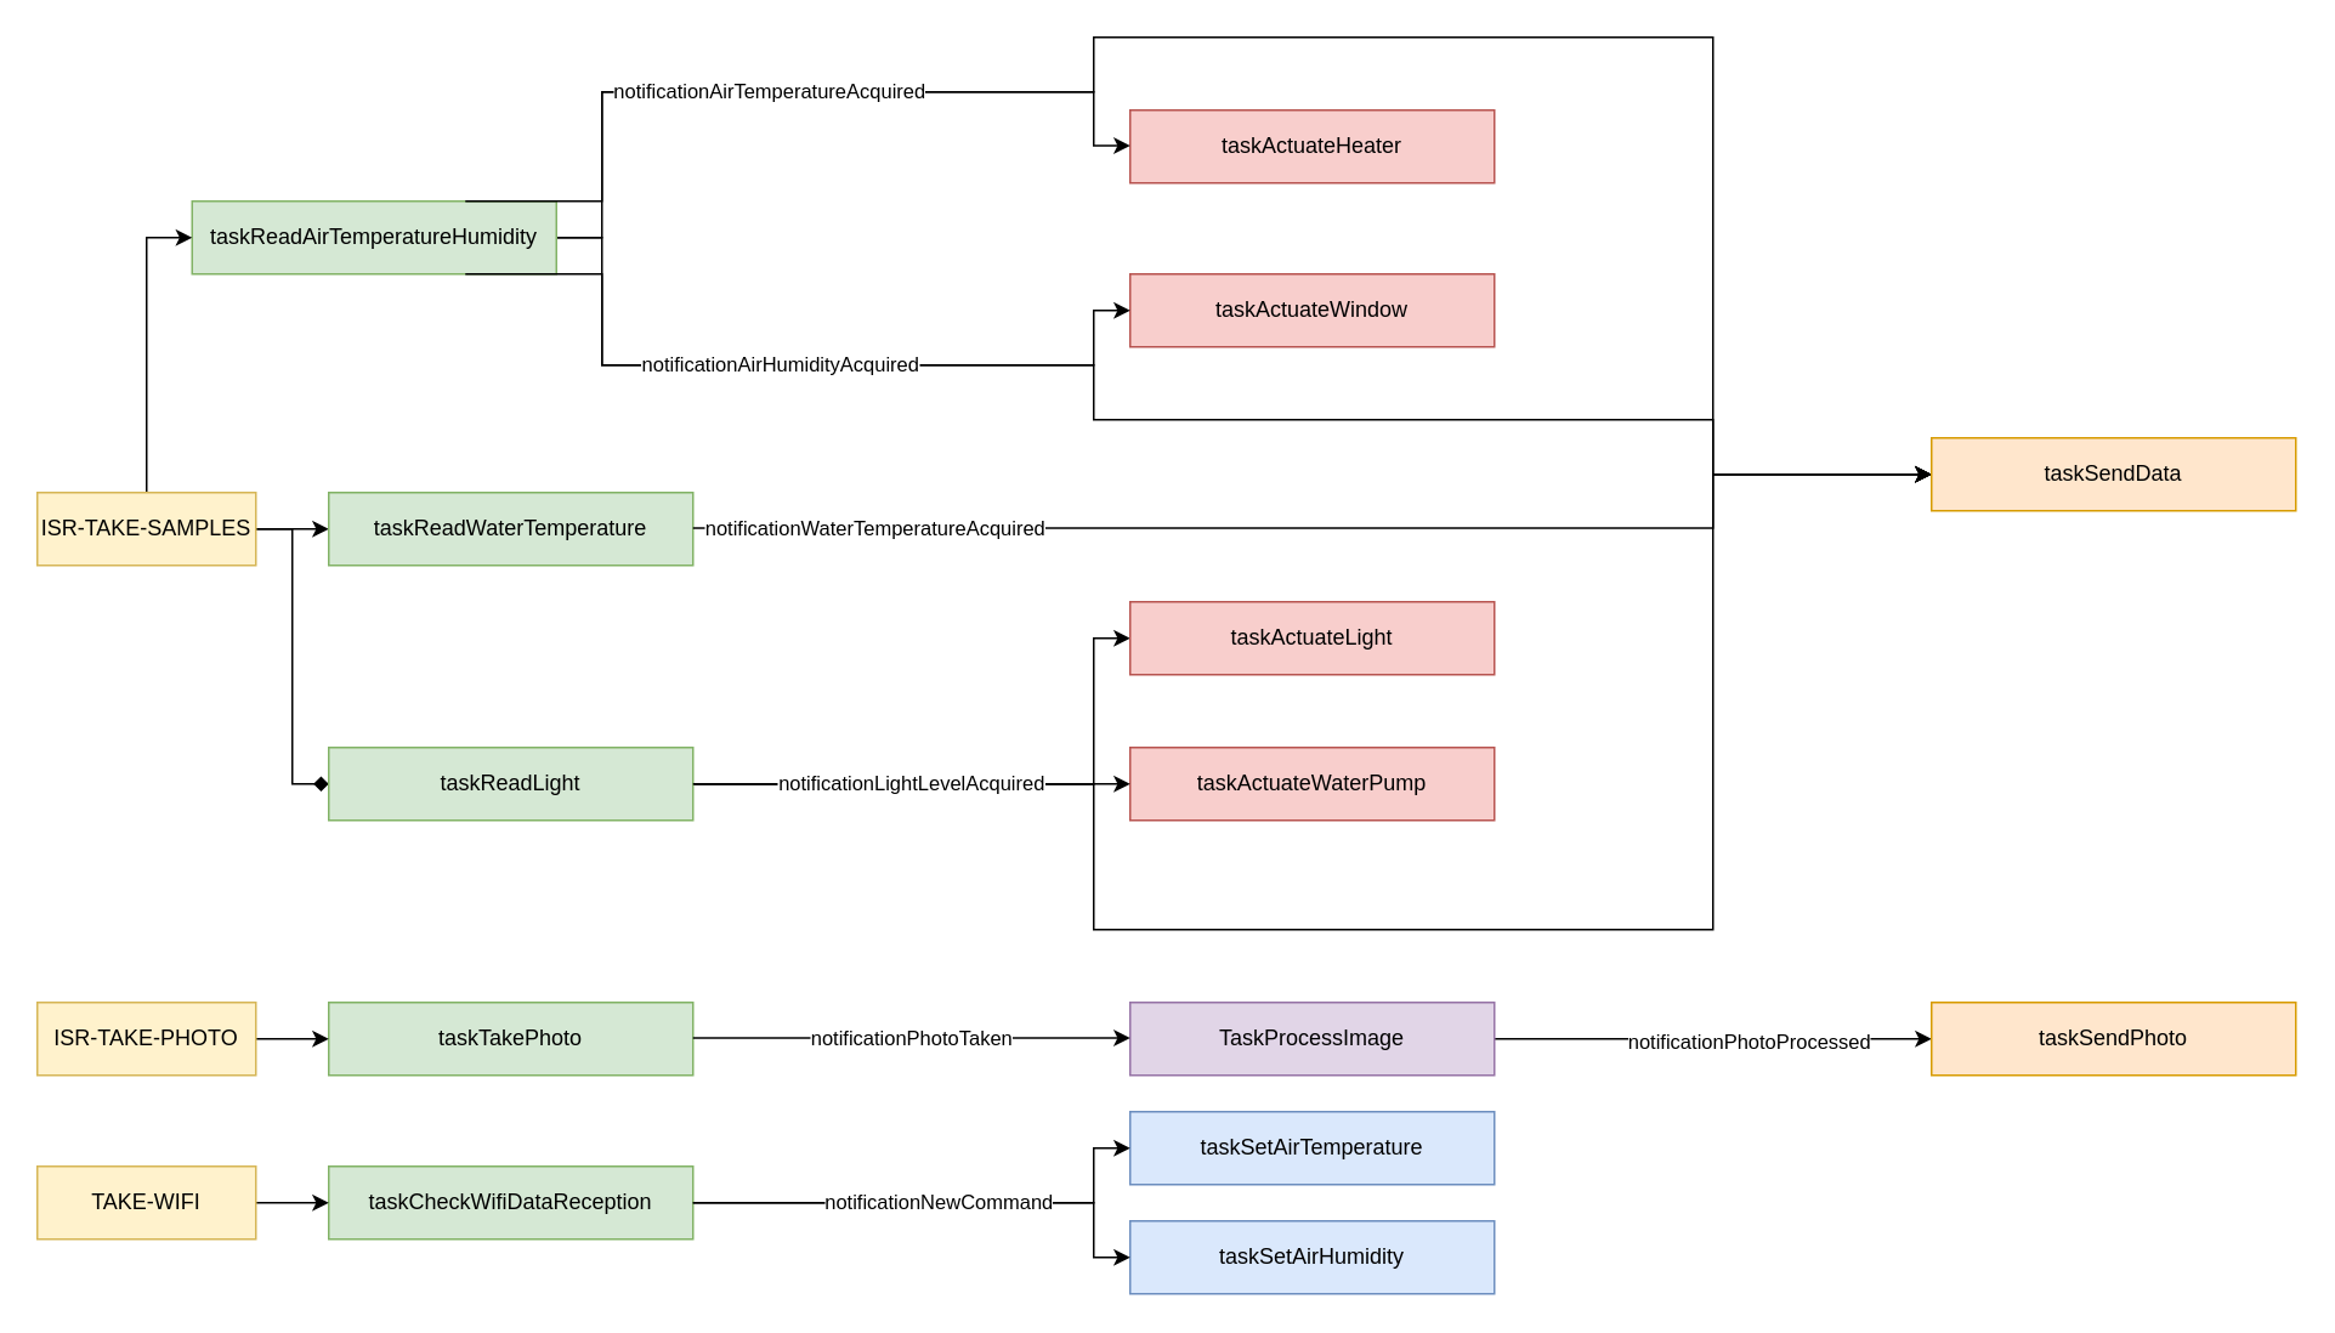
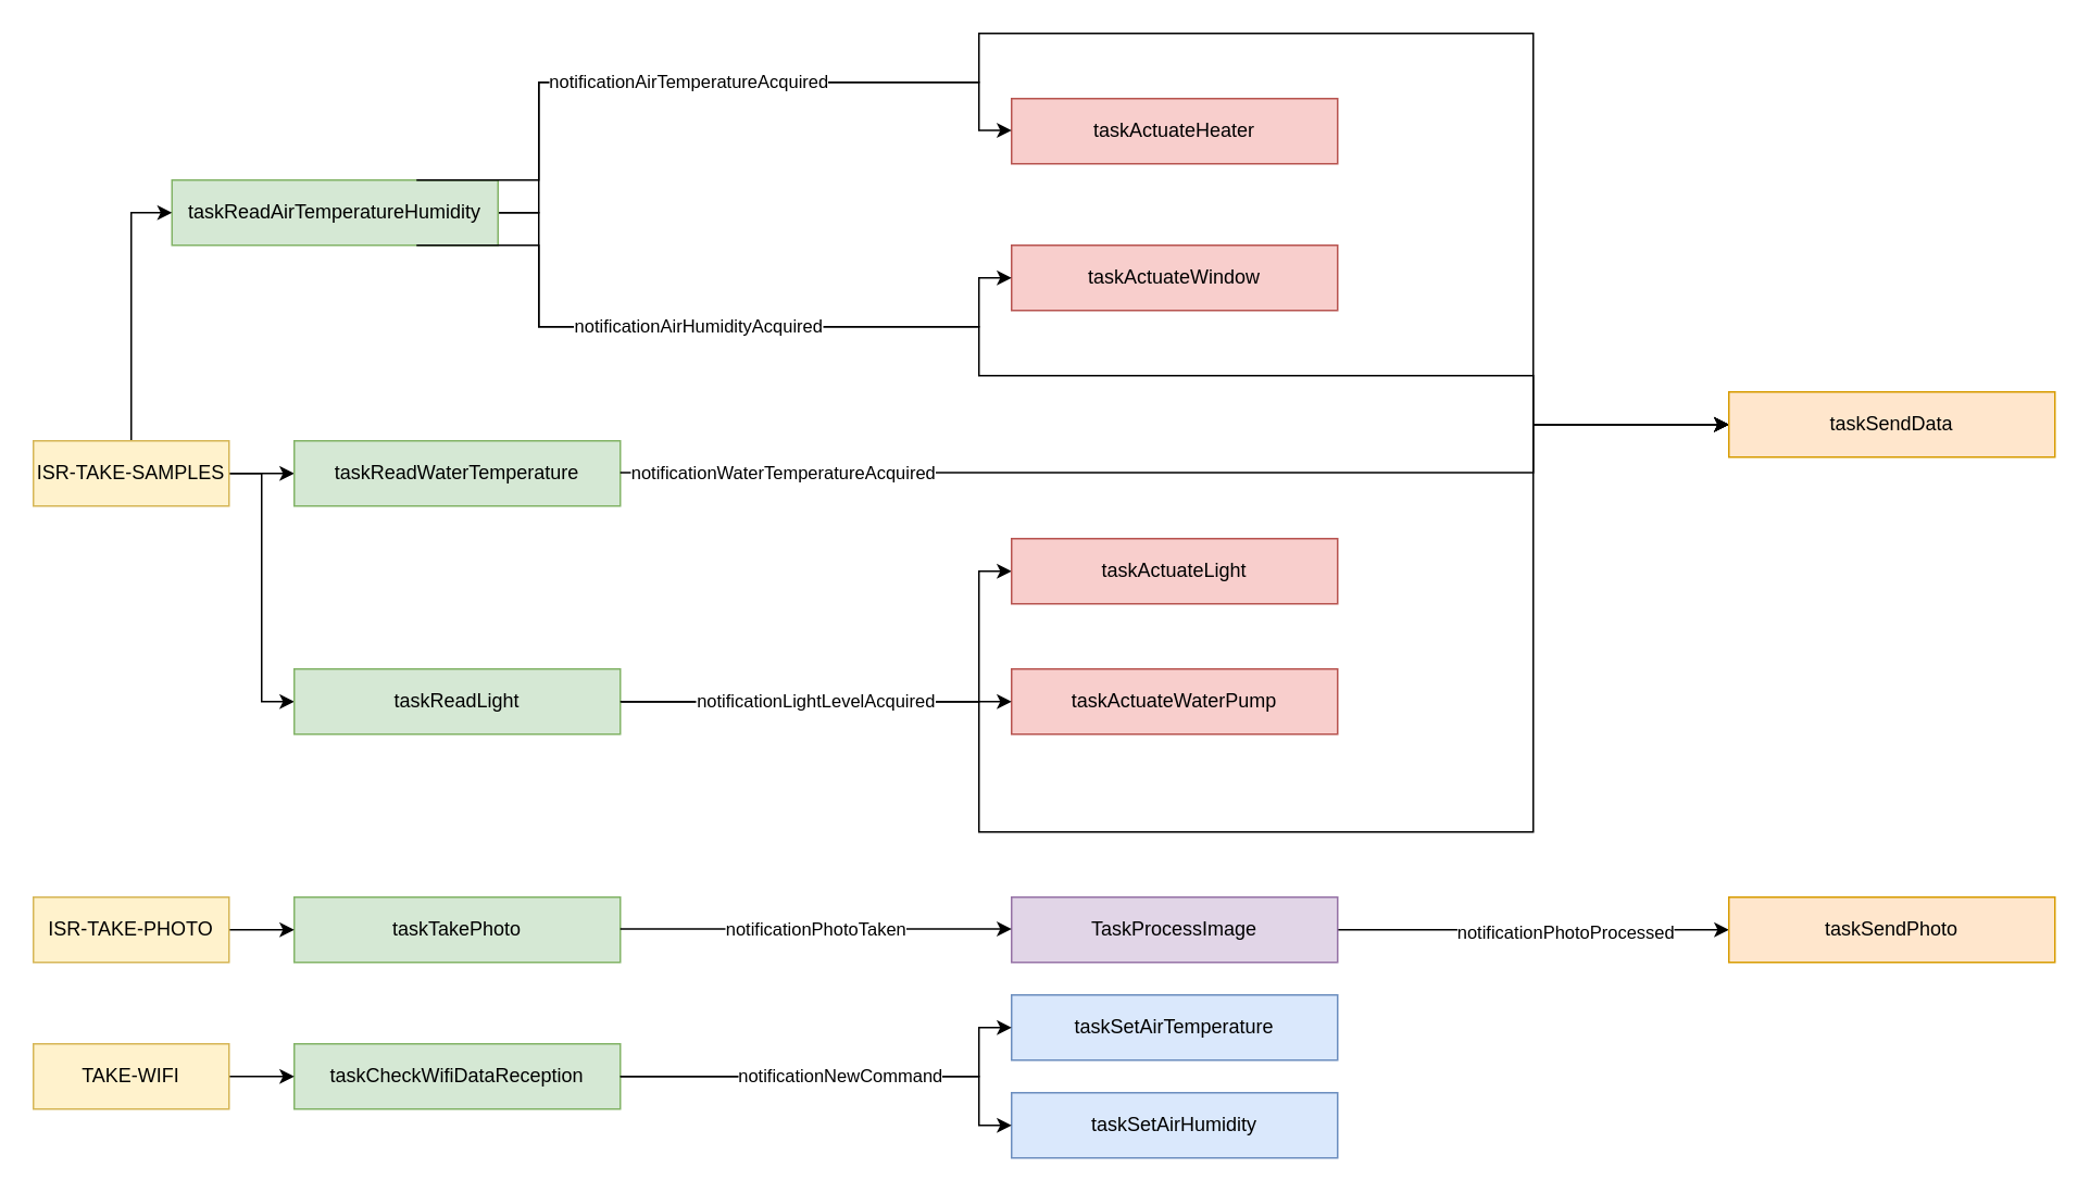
  <mxCell id="0" />
  <mxCell id="1" parent="0" />
  <mxCell id="2" style="edgeStyle=orthogonalEdgeStyle;rounded=0;orthogonalLoop=1;jettySize=auto;html=1;entryX=0;entryY=0.5;entryDx=0;entryDy=0;" parent="1" source="4" target="36" edge="1"><mxGeometry relative="1" as="geometry"><Array as="points"><mxPoint x="330" y="50" /><mxPoint x="600" y="50" /><mxPoint x="600" y="20" /><mxPoint x="940" y="20" /><mxPoint x="940" y="260" /></Array><mxPoint x="620" y="20" as="targetPoint" /></mxGeometry></mxCell>
  <mxCell id="3" style="edgeStyle=orthogonalEdgeStyle;rounded=0;orthogonalLoop=1;jettySize=auto;html=1;entryX=0;entryY=0.5;entryDx=0;entryDy=0;" parent="1" source="4" target="36" edge="1"><mxGeometry relative="1" as="geometry"><Array as="points"><mxPoint x="330" y="200" /><mxPoint x="600" y="200" /><mxPoint x="600" y="230" /><mxPoint x="940" y="230" /><mxPoint x="940" y="260" /></Array><mxPoint x="620" y="230" as="targetPoint" /></mxGeometry></mxCell>
  <mxCell id="4" value="taskReadAirTemperatureHumidity" style="rounded=0;whiteSpace=wrap;html=1;fillColor=#d5e8d4;strokeColor=#82b366;" parent="1" vertex="1"><mxGeometry x="105" y="110" width="200" height="40" as="geometry" /></mxCell>
  <mxCell id="5" style="edgeStyle=orthogonalEdgeStyle;rounded=0;orthogonalLoop=1;jettySize=auto;html=1;entryX=0;entryY=0.5;entryDx=0;entryDy=0;" parent="1" source="8" target="4" edge="1"><mxGeometry relative="1" as="geometry" /></mxCell>
  <mxCell id="6" style="edgeStyle=orthogonalEdgeStyle;rounded=0;orthogonalLoop=1;jettySize=auto;html=1;entryX=0;entryY=0.5;entryDx=0;entryDy=0;" parent="1" source="8" target="9" edge="1"><mxGeometry relative="1" as="geometry" /></mxCell>
- <mxCell id="7" style="edgeStyle=orthogonalEdgeStyle;rounded=0;orthogonalLoop=1;jettySize=auto;html=1;entryX=0;entryY=0.5;entryDx=0;entryDy=0;endArrow=diamond;" parent="1" source="8" target="12" edge="1"><mxGeometry relative="1" as="geometry" /></mxCell>
+ <mxCell id="7" style="edgeStyle=orthogonalEdgeStyle;rounded=0;orthogonalLoop=1;jettySize=auto;html=1;entryX=0;entryY=0.5;entryDx=0;entryDy=0;" parent="1" source="8" target="12" edge="1"><mxGeometry relative="1" as="geometry" /></mxCell>
  <mxCell id="8" value="ISR-TAKE-SAMPLES" style="rounded=0;whiteSpace=wrap;html=1;fillColor=#fff2cc;strokeColor=#d6b656;" parent="1" vertex="1"><mxGeometry x="20" y="270" width="120" height="40" as="geometry" /></mxCell>
  <mxCell id="9" value="taskReadWaterTemperature" style="rounded=0;whiteSpace=wrap;html=1;fillColor=#d5e8d4;strokeColor=#82b366;" parent="1" vertex="1"><mxGeometry x="180" y="270" width="200" height="40" as="geometry" /></mxCell>
  <mxCell id="10" style="edgeStyle=orthogonalEdgeStyle;rounded=0;orthogonalLoop=1;jettySize=auto;html=1;entryX=0;entryY=0.5;entryDx=0;entryDy=0;" parent="1" source="12" target="21" edge="1"><mxGeometry relative="1" as="geometry"><Array as="points"><mxPoint x="600" y="430" /><mxPoint x="600" y="350" /></Array></mxGeometry></mxCell>
  <mxCell id="11" style="edgeStyle=orthogonalEdgeStyle;rounded=0;orthogonalLoop=1;jettySize=auto;html=1;entryX=0;entryY=0.5;entryDx=0;entryDy=0;" parent="1" source="12" target="36" edge="1"><mxGeometry relative="1" as="geometry"><Array as="points"><mxPoint x="600" y="430" /><mxPoint x="600" y="510" /><mxPoint x="940" y="510" /><mxPoint x="940" y="260" /></Array><mxPoint x="620" y="510" as="targetPoint" /></mxGeometry></mxCell>
  <mxCell id="12" value="taskReadLight" style="rounded=0;whiteSpace=wrap;html=1;fillColor=#d5e8d4;strokeColor=#82b366;" parent="1" vertex="1"><mxGeometry x="180" y="410" width="200" height="40" as="geometry" /></mxCell>
  <mxCell id="13" value="taskTakePhoto" style="rounded=0;whiteSpace=wrap;html=1;fillColor=#d5e8d4;strokeColor=#82b366;" parent="1" vertex="1"><mxGeometry x="180" y="550" width="200" height="40" as="geometry" /></mxCell>
  <mxCell id="14" style="edgeStyle=orthogonalEdgeStyle;rounded=0;orthogonalLoop=1;jettySize=auto;html=1;" parent="1" source="16" target="19" edge="1"><mxGeometry relative="1" as="geometry" /></mxCell>
  <mxCell id="15" value="notificationPhotoProcessed" style="edgeLabel;html=1;align=center;verticalAlign=middle;resizable=0;points=[];" parent="14" vertex="1" connectable="0"><mxGeometry x="0.158" y="-1" relative="1" as="geometry"><mxPoint as="offset" /></mxGeometry></mxCell>
  <mxCell id="16" value="TaskProcessImage" style="rounded=0;whiteSpace=wrap;html=1;fillColor=#e1d5e7;strokeColor=#9673a6;" parent="1" vertex="1"><mxGeometry x="620" y="550" width="200" height="40" as="geometry" /></mxCell>
  <mxCell id="17" value="taskActuateHeater" style="rounded=0;whiteSpace=wrap;html=1;fillColor=#f8cecc;strokeColor=#b85450;" parent="1" vertex="1"><mxGeometry x="620" y="60" width="200" height="40" as="geometry" /></mxCell>
  <mxCell id="18" value="taskActuateWindow" style="rounded=0;whiteSpace=wrap;html=1;fillColor=#f8cecc;strokeColor=#b85450;" parent="1" vertex="1"><mxGeometry x="620" y="150" width="200" height="40" as="geometry" /></mxCell>
  <mxCell id="19" value="taskSendPhoto" style="rounded=0;whiteSpace=wrap;html=1;fillColor=#ffe6cc;strokeColor=#d79b00;" parent="1" vertex="1"><mxGeometry x="1060" y="550" width="200" height="40" as="geometry" /></mxCell>
  <mxCell id="20" value="taskActuateWaterPump" style="rounded=0;whiteSpace=wrap;html=1;fillColor=#f8cecc;strokeColor=#b85450;" parent="1" vertex="1"><mxGeometry x="620" y="410" width="200" height="40" as="geometry" /></mxCell>
  <mxCell id="21" value="taskActuateLight" style="rounded=0;whiteSpace=wrap;html=1;fillColor=#f8cecc;strokeColor=#b85450;" parent="1" vertex="1"><mxGeometry x="620" y="330" width="200" height="40" as="geometry" /></mxCell>
  <mxCell id="22" value="taskCheckWifiDataReception" style="rounded=0;whiteSpace=wrap;html=1;fillColor=#d5e8d4;strokeColor=#82b366;" parent="1" vertex="1"><mxGeometry x="180" y="640" width="200" height="40" as="geometry" /></mxCell>
  <mxCell id="23" value="taskSetAirTemperature" style="rounded=0;whiteSpace=wrap;html=1;fillColor=#dae8fc;strokeColor=#6c8ebf;" parent="1" vertex="1"><mxGeometry x="620" y="610" width="200" height="40" as="geometry" /></mxCell>
  <mxCell id="24" value="taskSetAirHumidity" style="rounded=0;whiteSpace=wrap;html=1;fillColor=#dae8fc;strokeColor=#6c8ebf;" parent="1" vertex="1"><mxGeometry x="620" y="670" width="200" height="40" as="geometry" /></mxCell>
  <mxCell id="25" value="notificationAirHumidityAcquired" style="edgeStyle=orthogonalEdgeStyle;rounded=0;orthogonalLoop=1;jettySize=auto;html=1;exitX=0.75;exitY=1;exitDx=0;exitDy=0;entryX=0;entryY=0.5;entryDx=0;entryDy=0;" parent="1" source="4" edge="1"><mxGeometry relative="1" as="geometry"><mxPoint x="620" y="170" as="targetPoint" /><Array as="points"><mxPoint x="330" y="200" /><mxPoint x="600" y="200" /><mxPoint x="600" y="170" /></Array><mxPoint x="380" y="170" as="sourcePoint" /><mxPoint as="offset" /></mxGeometry></mxCell>
  <mxCell id="26" value="notificationWaterTemperatureAcquired" style="edgeStyle=orthogonalEdgeStyle;rounded=0;orthogonalLoop=1;jettySize=auto;html=1;entryX=0;entryY=0.5;entryDx=0;entryDy=0;" parent="1" edge="1" target="36"><mxGeometry x="-0.718" relative="1" as="geometry"><mxPoint x="620" y="290" as="targetPoint" /><Array as="points"><mxPoint x="940" y="290" /><mxPoint x="940" y="260" /></Array><mxPoint x="380" y="289.5" as="sourcePoint" /><mxPoint as="offset" /></mxGeometry></mxCell>
  <mxCell id="27" value="notificationPhotoTaken" style="edgeStyle=orthogonalEdgeStyle;rounded=0;orthogonalLoop=1;jettySize=auto;html=1;" parent="1" edge="1"><mxGeometry relative="1" as="geometry"><mxPoint x="620" y="569.5" as="targetPoint" /><Array as="points"><mxPoint x="490" y="569.5" /><mxPoint x="490" y="569.5" /></Array><mxPoint x="380" y="569.5" as="sourcePoint" /><mxPoint as="offset" /></mxGeometry></mxCell>
  <mxCell id="28" value="notificationLightLevelAcquired" style="edgeStyle=orthogonalEdgeStyle;rounded=0;orthogonalLoop=1;jettySize=auto;html=1;" parent="1" source="12" target="20" edge="1"><mxGeometry relative="1" as="geometry" /></mxCell>
  <mxCell id="29" value="notificationAirTemperatureAcquired" style="edgeStyle=orthogonalEdgeStyle;rounded=0;orthogonalLoop=1;jettySize=auto;html=1;exitX=0.75;exitY=0;exitDx=0;exitDy=0;" parent="1" source="4" edge="1"><mxGeometry relative="1" as="geometry"><mxPoint x="620" y="79.5" as="targetPoint" /><Array as="points"><mxPoint x="330" y="50" /><mxPoint x="600" y="50" /><mxPoint x="600" y="80" /></Array><mxPoint x="380" y="79.5" as="sourcePoint" /><mxPoint as="offset" /></mxGeometry></mxCell>
  <mxCell id="30" style="edgeStyle=orthogonalEdgeStyle;rounded=0;orthogonalLoop=1;jettySize=auto;html=1;" parent="1" target="23" edge="1"><mxGeometry relative="1" as="geometry"><mxPoint x="380" y="660" as="sourcePoint" /><mxPoint x="620" y="580" as="targetPoint" /><Array as="points"><mxPoint x="600" y="660" /><mxPoint x="600" y="630" /></Array></mxGeometry></mxCell>
  <mxCell id="31" value="notificationNewCommand" style="edgeStyle=orthogonalEdgeStyle;rounded=0;orthogonalLoop=1;jettySize=auto;html=1;entryX=0;entryY=0.5;entryDx=0;entryDy=0;" parent="1" target="24" edge="1"><mxGeometry relative="1" as="geometry"><mxPoint x="380" y="660" as="sourcePoint" /><mxPoint x="620" y="660" as="targetPoint" /><Array as="points"><mxPoint x="600" y="660" /><mxPoint x="600" y="690" /></Array></mxGeometry></mxCell>
  <mxCell id="32" style="edgeStyle=orthogonalEdgeStyle;rounded=0;orthogonalLoop=1;jettySize=auto;html=1;" parent="1" source="33" target="22" edge="1"><mxGeometry relative="1" as="geometry" /></mxCell>
  <mxCell id="33" value="TAKE-WIFI" style="rounded=0;whiteSpace=wrap;html=1;fillColor=#fff2cc;strokeColor=#d6b656;" parent="1" vertex="1"><mxGeometry x="20" y="640" width="120" height="40" as="geometry" /></mxCell>
  <mxCell id="34" style="edgeStyle=orthogonalEdgeStyle;rounded=0;orthogonalLoop=1;jettySize=auto;html=1;" parent="1" source="35" target="13" edge="1"><mxGeometry relative="1" as="geometry" /></mxCell>
  <mxCell id="35" value="ISR-TAKE-PHOTO" style="rounded=0;whiteSpace=wrap;html=1;fillColor=#fff2cc;strokeColor=#d6b656;" parent="1" vertex="1"><mxGeometry x="20" y="550" width="120" height="40" as="geometry" /></mxCell>
  <mxCell id="36" value="taskSendData" style="rounded=0;whiteSpace=wrap;html=1;fillColor=#ffe6cc;strokeColor=#d79b00;" vertex="1" parent="1"><mxGeometry x="1060" y="240" width="200" height="40" as="geometry" /></mxCell>
